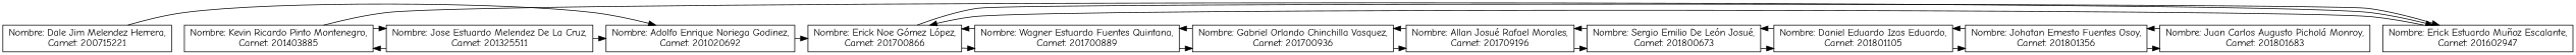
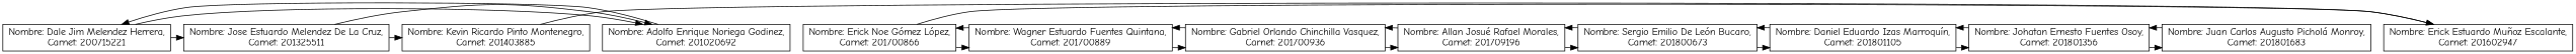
  digraph {
    fontname="Comic Neue"
    rankdir=UD
    node [fontname="Comic Neue" shape=box]
    edge [fontname="Comic Neue"]
    n1 [label="Nombre: Dale Jim Melendez Herrera,\nCarnet: 200715221"]
    n2 [label="Nombre: Adolfo Enrique Noriega Godinez,\nCarnet: 201020692"]
    n3 [label="Nombre: Jose Estuardo Melendez De La Cruz,\nCarnet: 201325511"]
    n4 [label="Nombre: Kevin Ricardo Pinto Montenegro,\nCarnet: 201403885"]
    n5 [label="Nombre: Erick Estuardo Muñoz Escalante,\nCarnet: 201602947"]
    n6 [label="Nombre: Erick Noe Gómez López,\nCarnet: 201700866"]
    n7 [label="Nombre: Wagner Estuardo Fuentes Quintana,\nCarnet: 201700889"]
    n8 [label="Nombre: Gabriel Orlando Chinchilla Vasquez,\nCarnet: 201700936"]
    n9 [label="Nombre: Allan Josué Rafael Morales,\nCarnet: 201709196"]
-   n10 [label="Nombre: Sergio Emilio De León Josué,\nCarnet: 201800673"]
-   n11 [label="Nombre: Daniel Eduardo Izas Eduardo,\nCarnet: 201801105"]
+   n10 [label="Nombre: Sergio Emilio De León Bucaro,\nCarnet: 201800673"]
+   n11 [label="Nombre: Daniel Eduardo Izas Marroquín,\nCarnet: 201801105"]
    n12 [label="Nombre: Johatan Ernesto Fuentes Osoy,\nCarnet: 201801356"]
    n13 [label="Nombre: Juan Carlos Augusto Picholá Monroy,\nCarnet: 201801683"]
    subgraph sub_1 {
      rank=min
      n1
      n2
      n3
      n4
      n5
      n6
      n7
      n8
      n9
      n10
      n11
      n12
      n13
    }
    n1 -> n2
-   n2 -> n6
+   n2 -> n1
    n3 -> n2
    n3 -> n4
-   n4 -> n3
+   n1 -> n3
    n4 -> n5
-   n5 -> n6
    n6 -> n5
    n6 -> n7
    n7 -> n6
    n7 -> n8
    n8 -> n7
    n8 -> n9
    n9 -> n8
    n9 -> n10
    n10 -> n9
    n10 -> n11
    n11 -> n10
    n11 -> n12
    n12 -> n11
    n12 -> n13
    n13 -> n12
  }
